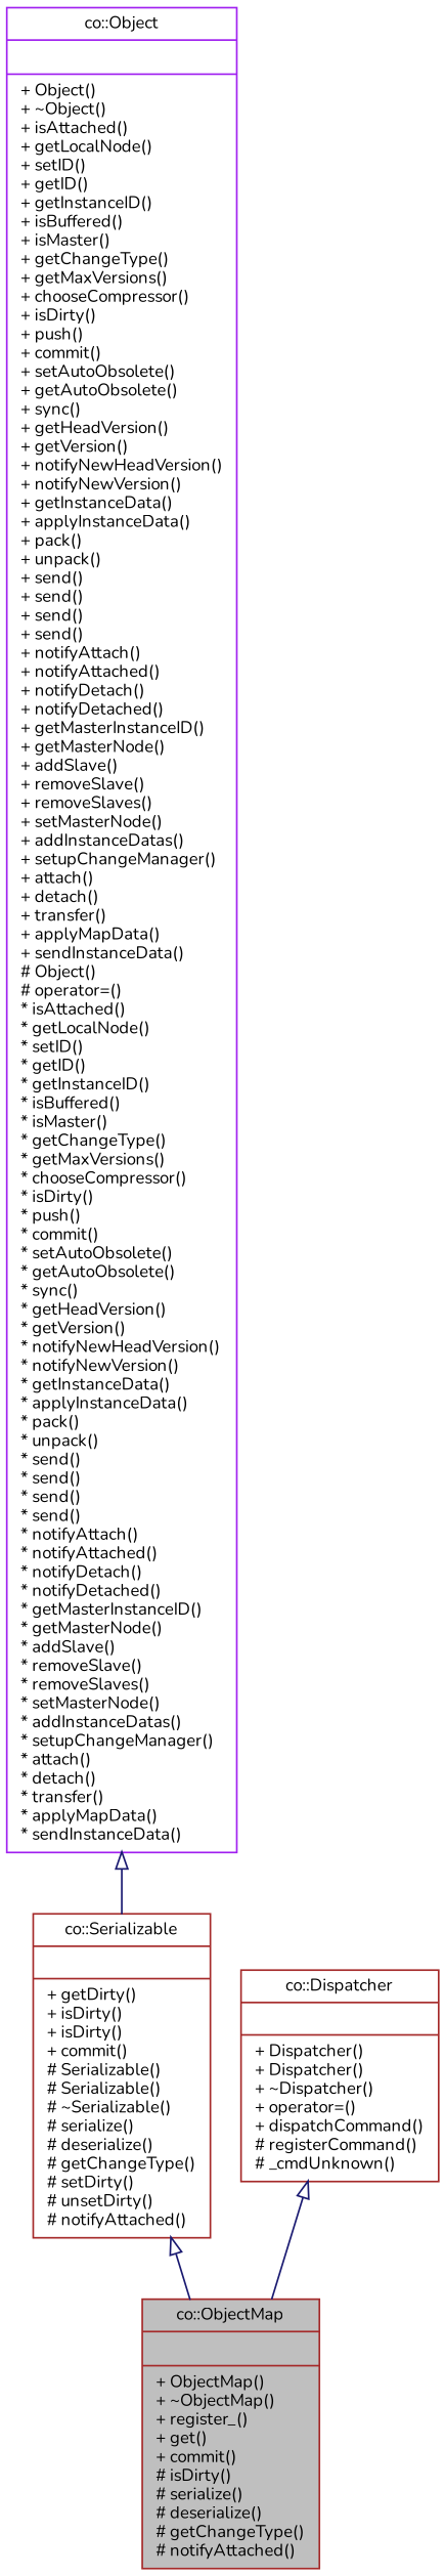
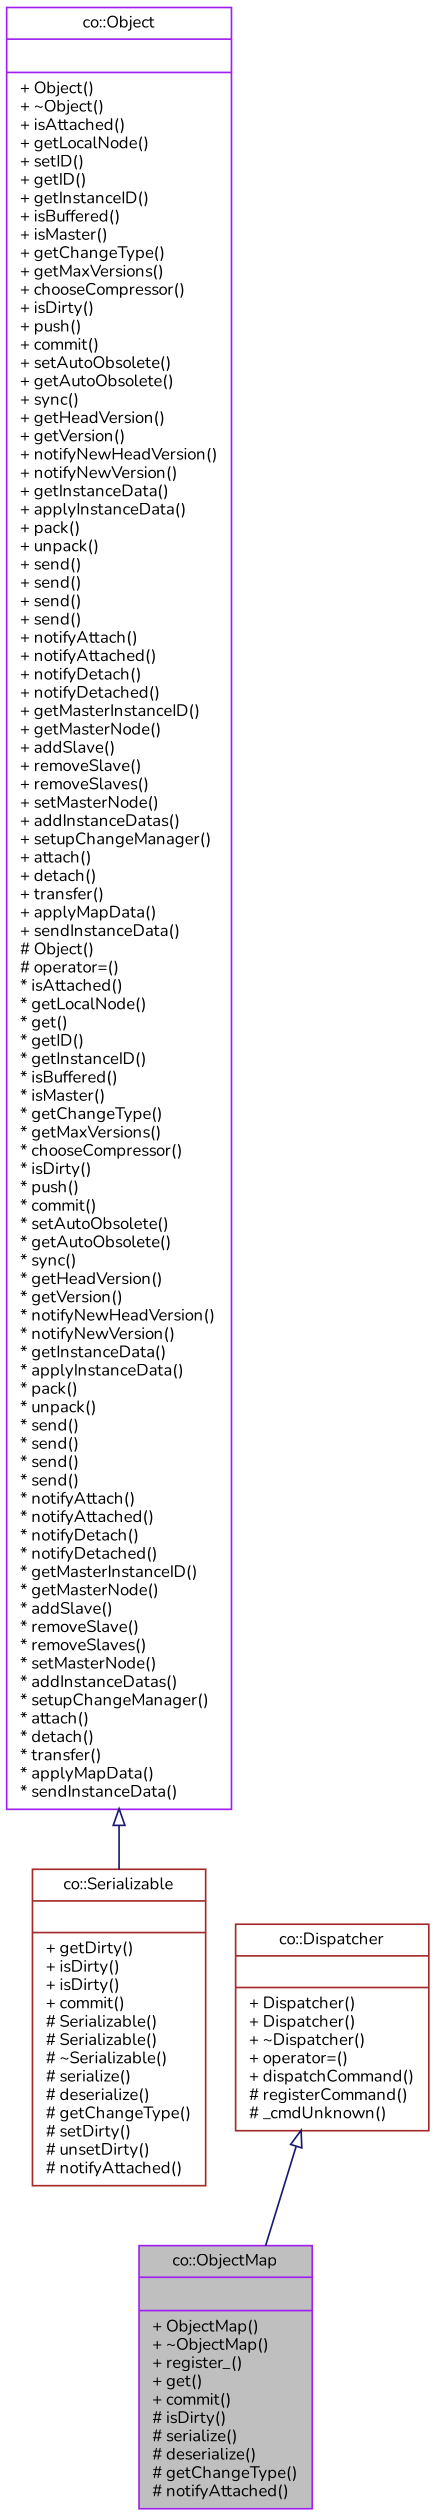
  digraph {
    fontname=Nunito
    node [color=purple fillcolor=white fontname=Nunito fontsize=10 shape=record style=filled]
    edge [arrowtail=onormal color=midnightblue dir=back fontname=Nunito fontsize=10 labelfontname=FreeSans labelfontsize=10 style=solid]
-   n1 [color=brown fillcolor=grey75 fontcolor=black height=0.2 label="{co::ObjectMap\n||+ ObjectMap()\l+ ~ObjectMap()\l+ register_()\l+ get()\l+ commit()\l# isDirty()\l# serialize()\l# deserialize()\l# getChangeType()\l# notifyAttached()\l}" width=0.4]
+   n1 [fillcolor=grey75 fontcolor=black height=0.2 label="{co::ObjectMap\n||+ ObjectMap()\l+ ~ObjectMap()\l+ register_()\l+ get()\l+ commit()\l# isDirty()\l# serialize()\l# deserialize()\l# getChangeType()\l# notifyAttached()\l}" width=0.4]
    n2 [color=brown height=0.2 label="{co::Serializable\n||+ getDirty()\l+ isDirty()\l+ isDirty()\l+ commit()\l# Serializable()\l# Serializable()\l# ~Serializable()\l# serialize()\l# deserialize()\l# getChangeType()\l# setDirty()\l# unsetDirty()\l# notifyAttached()\l}" width=0.4]
-   n3 [height=0.2 label="{co::Object\n||+ Object()\l+ ~Object()\l+ isAttached()\l+ getLocalNode()\l+ setID()\l+ getID()\l+ getInstanceID()\l+ isBuffered()\l+ isMaster()\l+ getChangeType()\l+ getMaxVersions()\l+ chooseCompressor()\l+ isDirty()\l+ push()\l+ commit()\l+ setAutoObsolete()\l+ getAutoObsolete()\l+ sync()\l+ getHeadVersion()\l+ getVersion()\l+ notifyNewHeadVersion()\l+ notifyNewVersion()\l+ getInstanceData()\l+ applyInstanceData()\l+ pack()\l+ unpack()\l+ send()\l+ send()\l+ send()\l+ send()\l+ notifyAttach()\l+ notifyAttached()\l+ notifyDetach()\l+ notifyDetached()\l+ getMasterInstanceID()\l+ getMasterNode()\l+ addSlave()\l+ removeSlave()\l+ removeSlaves()\l+ setMasterNode()\l+ addInstanceDatas()\l+ setupChangeManager()\l+ attach()\l+ detach()\l+ transfer()\l+ applyMapData()\l+ sendInstanceData()\l# Object()\l# operator=()\l* isAttached()\l* getLocalNode()\l* setID()\l* getID()\l* getInstanceID()\l* isBuffered()\l* isMaster()\l* getChangeType()\l* getMaxVersions()\l* chooseCompressor()\l* isDirty()\l* push()\l* commit()\l* setAutoObsolete()\l* getAutoObsolete()\l* sync()\l* getHeadVersion()\l* getVersion()\l* notifyNewHeadVersion()\l* notifyNewVersion()\l* getInstanceData()\l* applyInstanceData()\l* pack()\l* unpack()\l* send()\l* send()\l* send()\l* send()\l* notifyAttach()\l* notifyAttached()\l* notifyDetach()\l* notifyDetached()\l* getMasterInstanceID()\l* getMasterNode()\l* addSlave()\l* removeSlave()\l* removeSlaves()\l* setMasterNode()\l* addInstanceDatas()\l* setupChangeManager()\l* attach()\l* detach()\l* transfer()\l* applyMapData()\l* sendInstanceData()\l}" width=0.4]
+   n3 [height=0.2 label="{co::Object\n||+ Object()\l+ ~Object()\l+ isAttached()\l+ getLocalNode()\l+ setID()\l+ getID()\l+ getInstanceID()\l+ isBuffered()\l+ isMaster()\l+ getChangeType()\l+ getMaxVersions()\l+ chooseCompressor()\l+ isDirty()\l+ push()\l+ commit()\l+ setAutoObsolete()\l+ getAutoObsolete()\l+ sync()\l+ getHeadVersion()\l+ getVersion()\l+ notifyNewHeadVersion()\l+ notifyNewVersion()\l+ getInstanceData()\l+ applyInstanceData()\l+ pack()\l+ unpack()\l+ send()\l+ send()\l+ send()\l+ send()\l+ notifyAttach()\l+ notifyAttached()\l+ notifyDetach()\l+ notifyDetached()\l+ getMasterInstanceID()\l+ getMasterNode()\l+ addSlave()\l+ removeSlave()\l+ removeSlaves()\l+ setMasterNode()\l+ addInstanceDatas()\l+ setupChangeManager()\l+ attach()\l+ detach()\l+ transfer()\l+ applyMapData()\l+ sendInstanceData()\l# Object()\l# operator=()\l* isAttached()\l* getLocalNode()\l* get()\l* getID()\l* getInstanceID()\l* isBuffered()\l* isMaster()\l* getChangeType()\l* getMaxVersions()\l* chooseCompressor()\l* isDirty()\l* push()\l* commit()\l* setAutoObsolete()\l* getAutoObsolete()\l* sync()\l* getHeadVersion()\l* getVersion()\l* notifyNewHeadVersion()\l* notifyNewVersion()\l* getInstanceData()\l* applyInstanceData()\l* pack()\l* unpack()\l* send()\l* send()\l* send()\l* send()\l* notifyAttach()\l* notifyAttached()\l* notifyDetach()\l* notifyDetached()\l* getMasterInstanceID()\l* getMasterNode()\l* addSlave()\l* removeSlave()\l* removeSlaves()\l* setMasterNode()\l* addInstanceDatas()\l* setupChangeManager()\l* attach()\l* detach()\l* transfer()\l* applyMapData()\l* sendInstanceData()\l}" width=0.4]
    n4 [color=brown height=0.2 label="{co::Dispatcher\n||+ Dispatcher()\l+ Dispatcher()\l+ ~Dispatcher()\l+ operator=()\l+ dispatchCommand()\l# registerCommand()\l# _cmdUnknown()\l}" width=0.4]
-   n2 -> n1
    n3 -> n2
    n4 -> n1
  }
